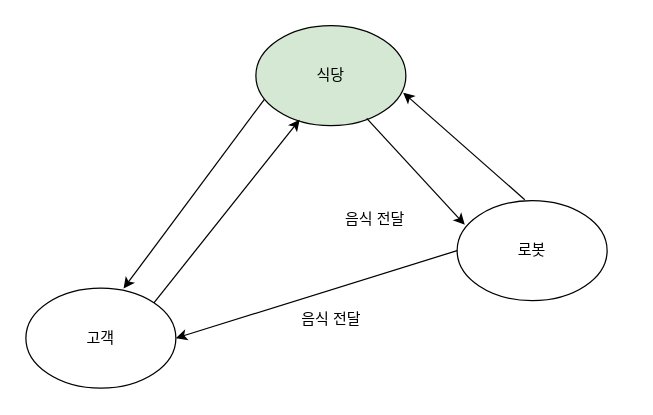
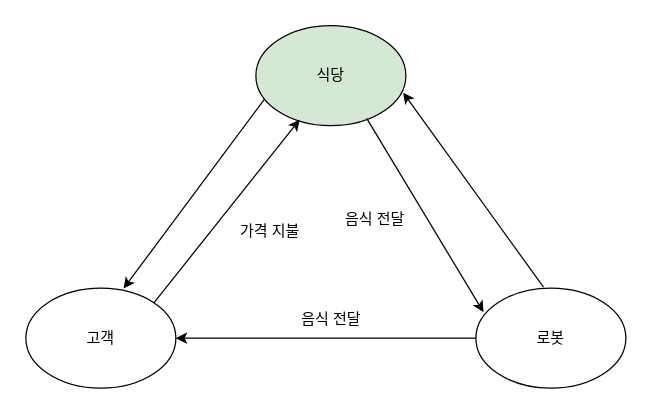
  <mxCell id="0" />
  <mxCell id="1" parent="0" />
  <mxCell id="2" value="고객" style="ellipse;whiteSpace=wrap;html=1;" vertex="1" parent="1"><mxGeometry x="20" y="230" width="120" height="80" as="geometry" /></mxCell>
  <mxCell id="3" value="식당" style="ellipse;whiteSpace=wrap;html=1;fillColor=#d5e8d4;" vertex="1" parent="1"><mxGeometry x="204" y="20" width="120" height="80" as="geometry" /></mxCell>
- <mxCell id="4" value="로봇" style="ellipse;whiteSpace=wrap;html=1;" vertex="1" parent="1"><mxGeometry x="365" y="160" width="120" height="80" as="geometry" /></mxCell>
+ <mxCell id="4" value="로봇" style="ellipse;whiteSpace=wrap;html=1;" vertex="1" parent="1"><mxGeometry x="380" y="230" width="120" height="80" as="geometry" /></mxCell>
  <mxCell id="5" value="" style="endArrow=classic;html=1;rounded=0;entryX=0.982;entryY=0.67;entryDx=0;entryDy=0;entryPerimeter=0;exitX=0.451;exitY=-0.009;exitDx=0;exitDy=0;exitPerimeter=0;" edge="1" parent="1" source="4" target="3"><mxGeometry width="50" height="50" relative="1" as="geometry"><mxPoint x="375" y="200" as="sourcePoint" /><mxPoint x="425" y="150" as="targetPoint" /></mxGeometry></mxCell>
  <mxCell id="6" value="" style="endArrow=classic;html=1;rounded=0;exitX=0.739;exitY=0.927;exitDx=0;exitDy=0;exitPerimeter=0;entryX=0.051;entryY=0.241;entryDx=0;entryDy=0;entryPerimeter=0;" edge="1" parent="1" source="3" target="4"><mxGeometry width="50" height="50" relative="1" as="geometry"><mxPoint x="300" y="220" as="sourcePoint" /><mxPoint x="350" y="170" as="targetPoint" /></mxGeometry></mxCell>
  <mxCell id="7" value="" style="endArrow=classic;html=1;rounded=0;exitX=0.058;exitY=0.734;exitDx=0;exitDy=0;exitPerimeter=0;entryX=0.651;entryY=0.005;entryDx=0;entryDy=0;entryPerimeter=0;" edge="1" parent="1" source="3" target="2"><mxGeometry width="50" height="50" relative="1" as="geometry"><mxPoint x="300" y="220" as="sourcePoint" /><mxPoint x="350" y="170" as="targetPoint" /></mxGeometry></mxCell>
  <mxCell id="8" value="" style="endArrow=classic;html=1;rounded=0;exitX=1;exitY=0;exitDx=0;exitDy=0;entryX=0.292;entryY=0.941;entryDx=0;entryDy=0;entryPerimeter=0;" edge="1" parent="1" source="2" target="3"><mxGeometry width="50" height="50" relative="1" as="geometry"><mxPoint x="300" y="220" as="sourcePoint" /><mxPoint x="350" y="170" as="targetPoint" /></mxGeometry></mxCell>
  <mxCell id="9" value="" style="endArrow=classic;html=1;rounded=0;exitX=0;exitY=0.5;exitDx=0;exitDy=0;entryX=1;entryY=0.5;entryDx=0;entryDy=0;" edge="1" parent="1" source="4" target="2"><mxGeometry width="50" height="50" relative="1" as="geometry"><mxPoint x="300" y="220" as="sourcePoint" /><mxPoint x="350" y="170" as="targetPoint" /></mxGeometry></mxCell>
  <mxCell id="10" value="음식 전달" style="text;html=1;align=center;verticalAlign=middle;resizable=0;points=[];autosize=1;strokeColor=none;fillColor=none;" vertex="1" parent="1"><mxGeometry x="229" y="240" width="70" height="30" as="geometry" /></mxCell>
+ <mxCell id="11" value="가격 지불" style="text;html=1;align=center;verticalAlign=middle;resizable=0;points=[];autosize=1;strokeColor=none;fillColor=none;" vertex="1" parent="1"><mxGeometry x="180" y="170" width="70" height="30" as="geometry" /></mxCell>
  <mxCell id="12" value="음식 전달" style="text;html=1;align=center;verticalAlign=middle;resizable=0;points=[];autosize=1;strokeColor=none;fillColor=none;" vertex="1" parent="1"><mxGeometry x="264" y="160" width="70" height="30" as="geometry" /></mxCell>
